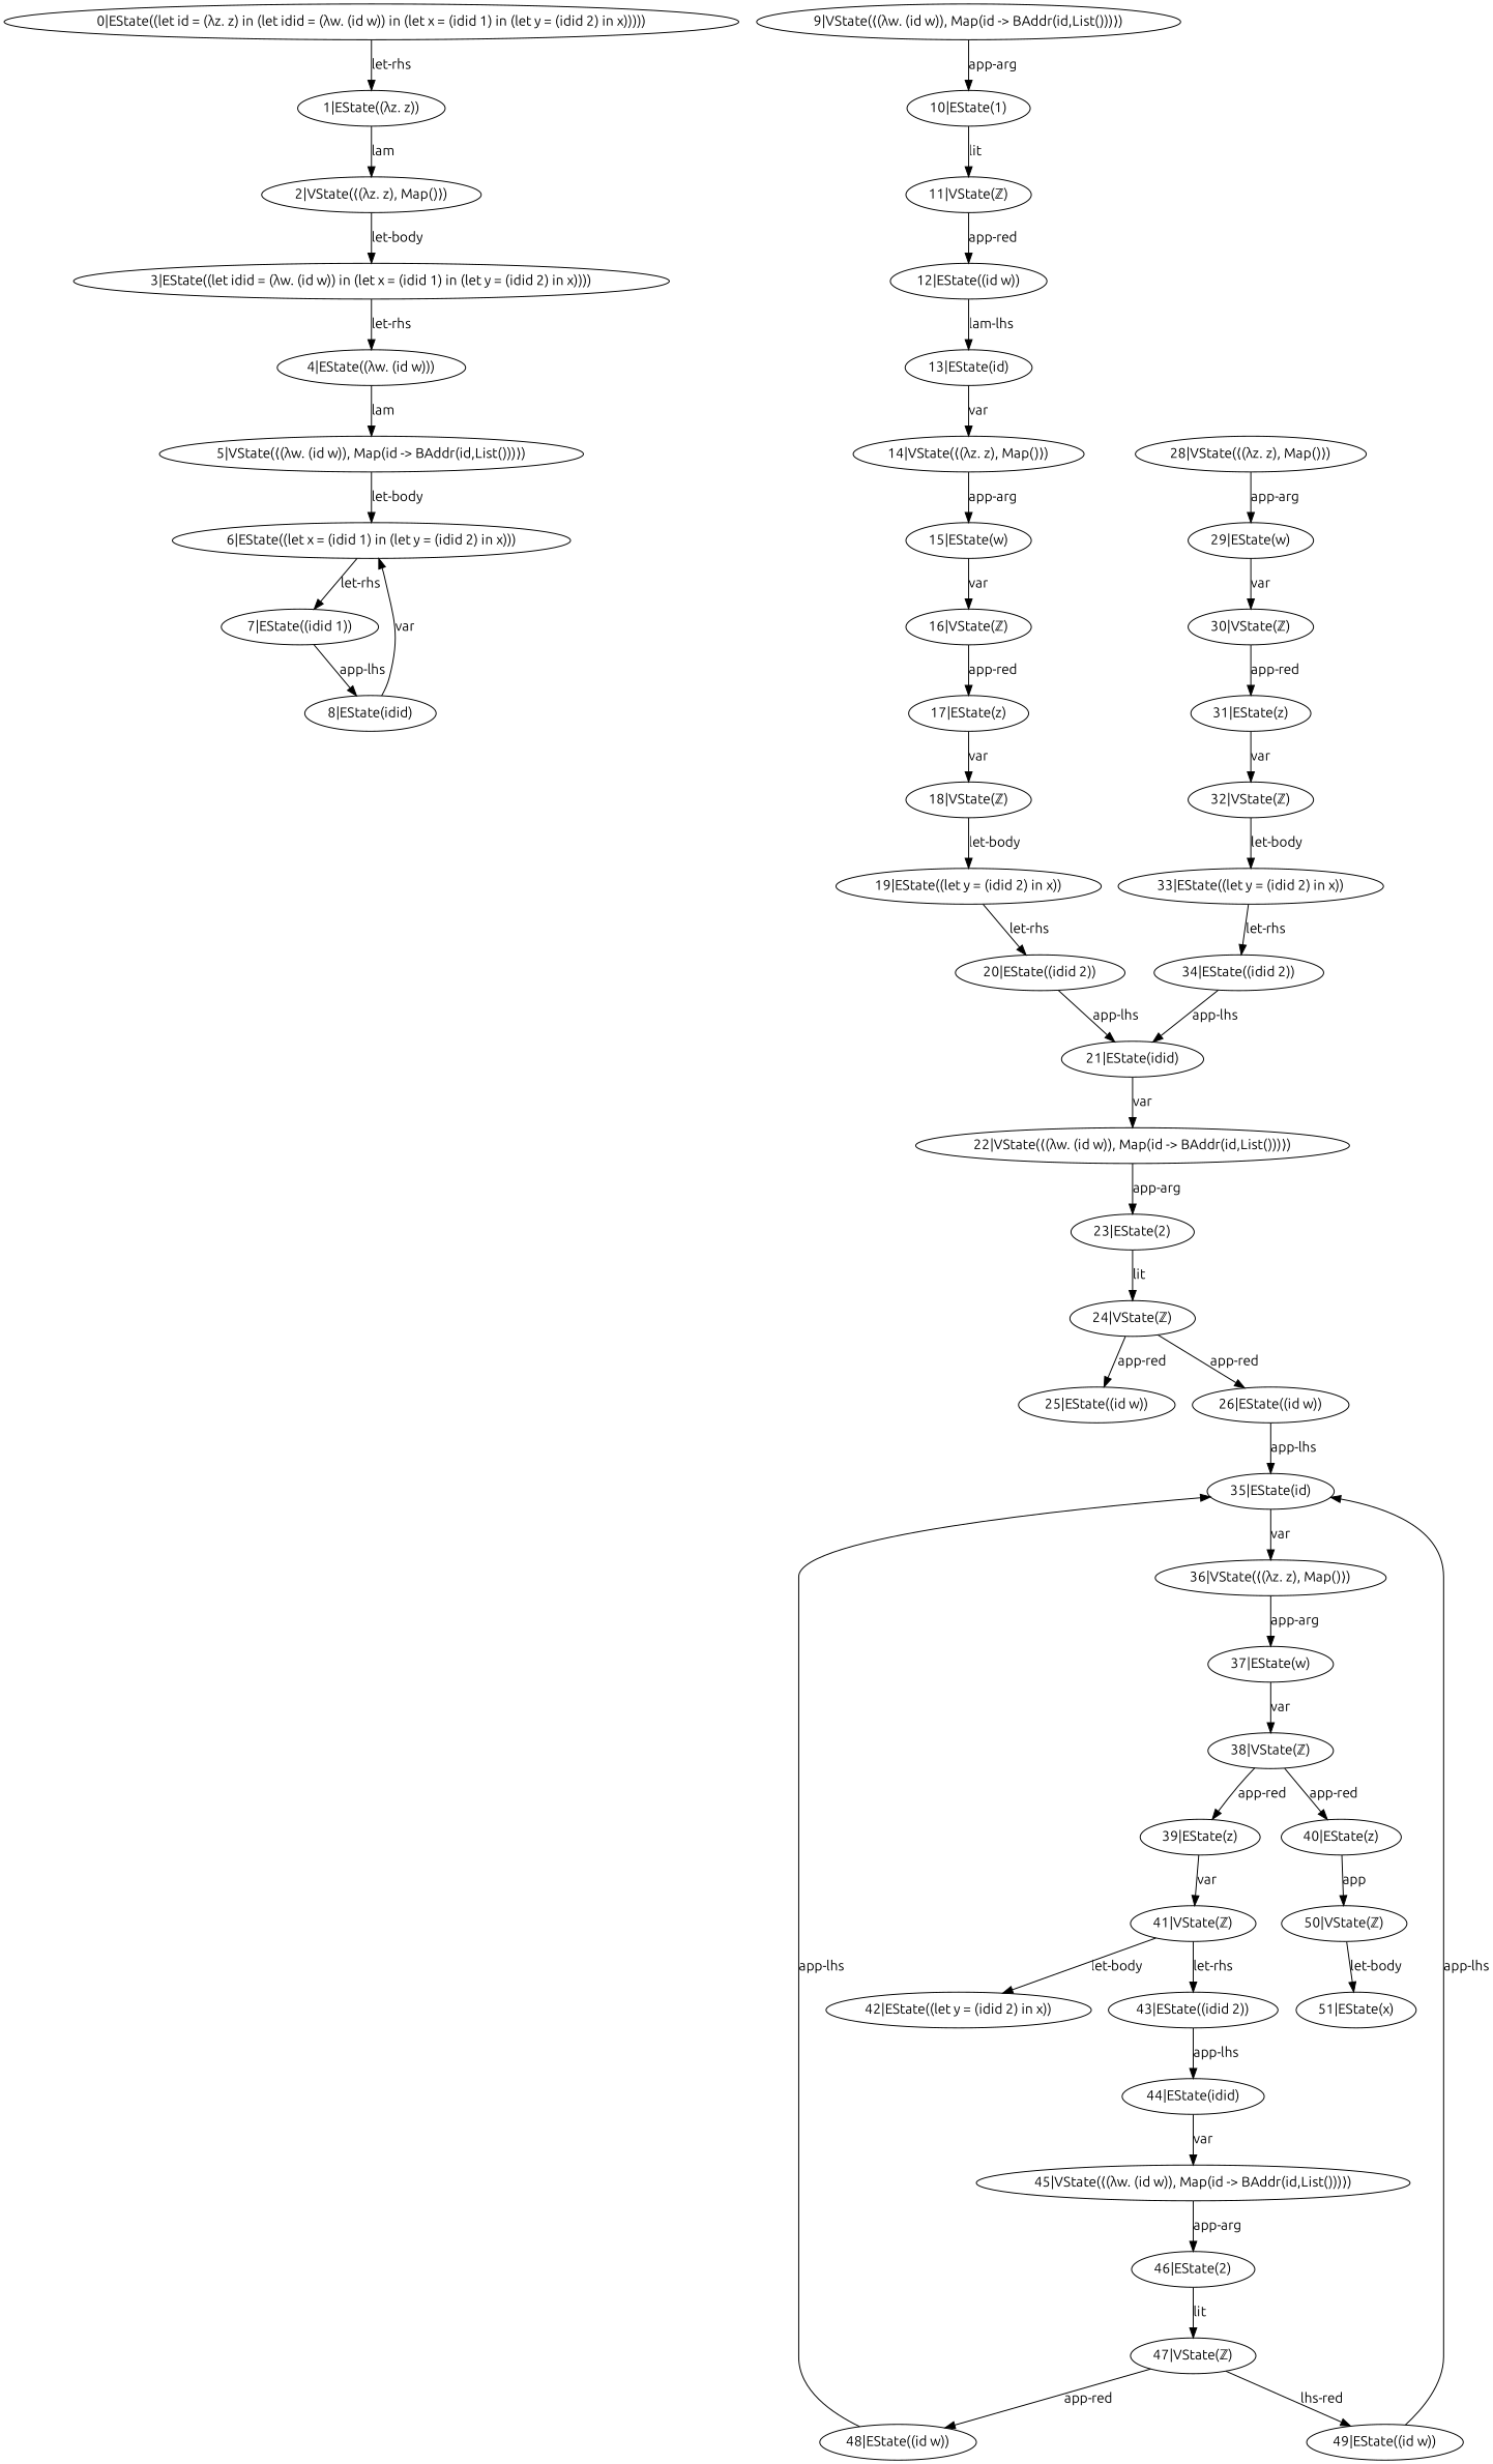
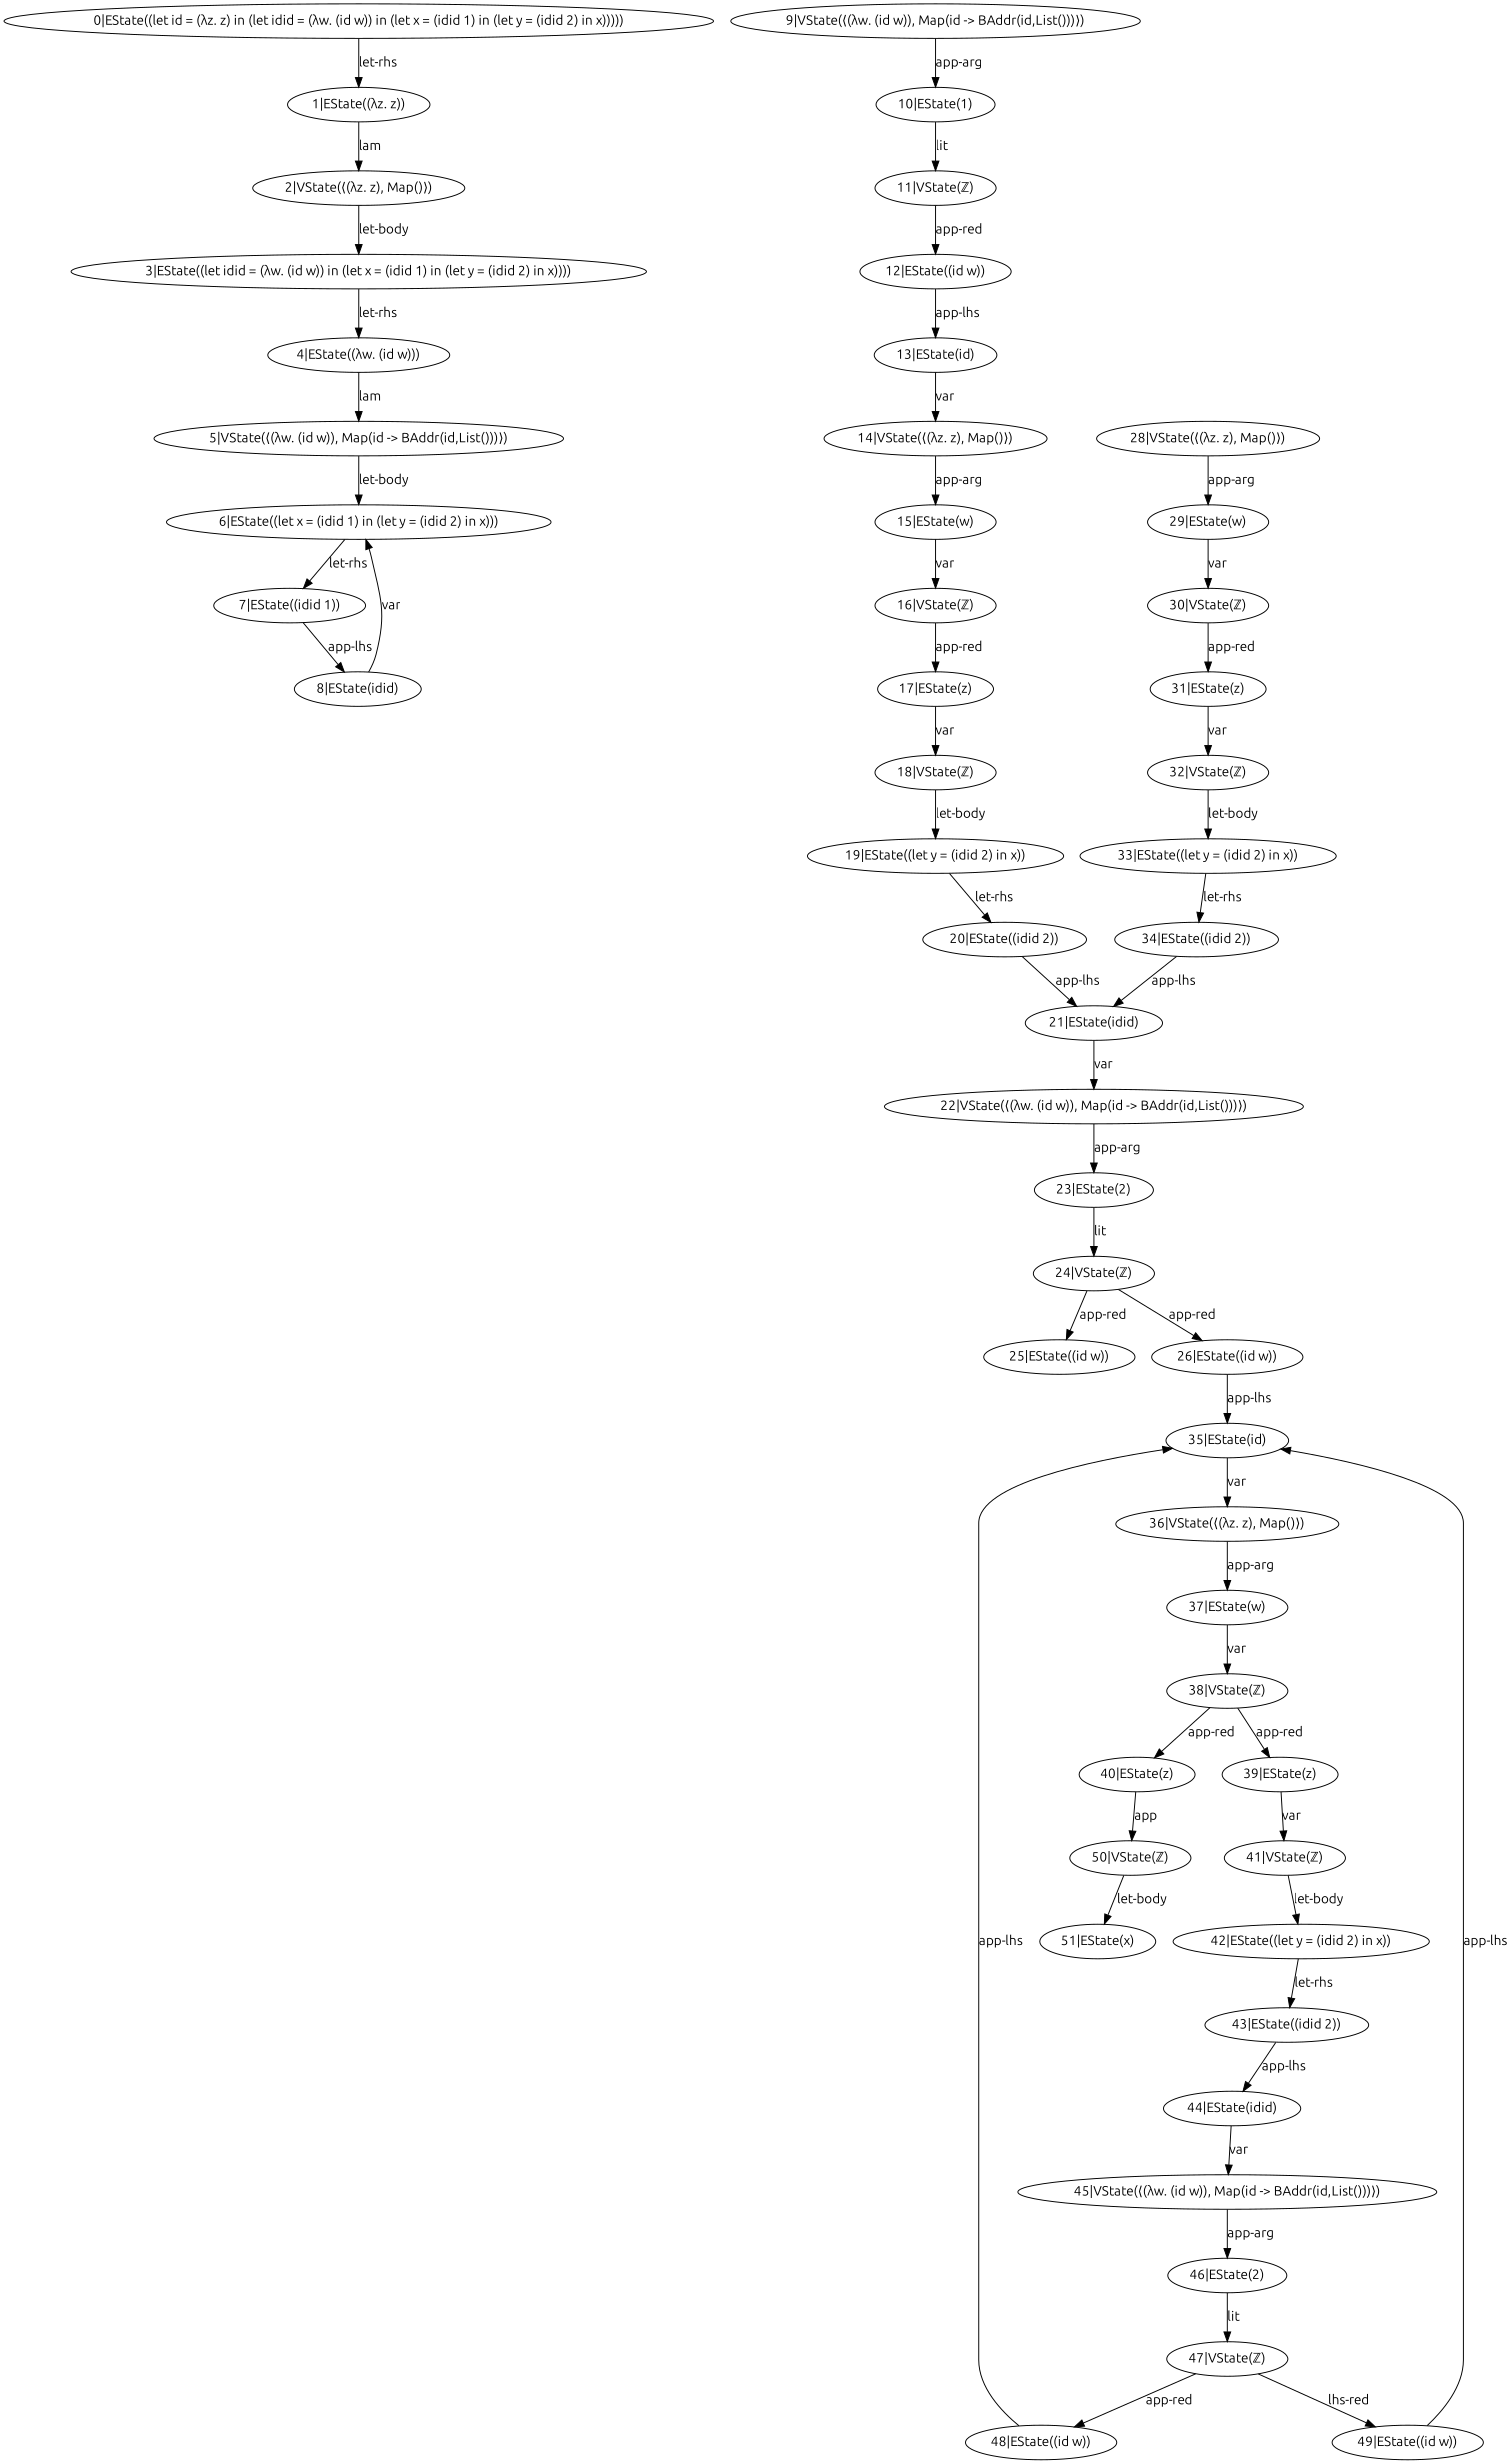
  digraph {
    fontname=Ubuntu
    node [fontname=Ubuntu]
    edge [fontname=Ubuntu]
    n1 [label="0|EState((let id = (λz. z) in (let idid = (λw. (id w)) in (let x = (idid 1) in (let y = (idid 2) in x)))))"]
    n2 [label="1|EState((λz. z))"]
    n3 [label="2|VState(⟨(λz. z), Map()⟩)"]
    n4 [label="3|EState((let idid = (λw. (id w)) in (let x = (idid 1) in (let y = (idid 2) in x))))"]
    n5 [label="4|EState((λw. (id w)))"]
    n6 [label="5|VState(⟨(λw. (id w)), Map(id -> BAddr(id,List()))⟩)"]
    n7 [label="6|EState((let x = (idid 1) in (let y = (idid 2) in x)))"]
    n8 [label="7|EState((idid 1))"]
    n9 [label="8|EState(idid)"]
    n10 [label="9|VState(⟨(λw. (id w)), Map(id -> BAddr(id,List()))⟩)"]
    n11 [label="10|EState(1)"]
    n12 [label="11|VState(ℤ)"]
    n13 [label="12|EState((id w))"]
    n14 [label="13|EState(id)"]
    n15 [label="14|VState(⟨(λz. z), Map()⟩)"]
    n16 [label="15|EState(w)"]
    n17 [label="16|VState(ℤ)"]
    n18 [label="17|EState(z)"]
    n19 [label="18|VState(ℤ)"]
    n20 [label="19|EState((let y = (idid 2) in x))"]
    n21 [label="20|EState((idid 2))"]
    n22 [label="21|EState(idid)"]
    n23 [label="22|VState(⟨(λw. (id w)), Map(id -> BAddr(id,List()))⟩)"]
    n24 [label="23|EState(2)"]
    n25 [label="24|VState(ℤ)"]
    n26 [label="25|EState((id w))"]
    n27 [label="26|EState((id w))"]
    n28 [label="35|EState(id)"]
    n29 [label="36|VState(⟨(λz. z), Map()⟩)"]
    n30 [label="28|VState(⟨(λz. z), Map()⟩)"]
    n31 [label="29|EState(w)"]
    n32 [label="30|VState(ℤ)"]
    n33 [label="31|EState(z)"]
    n34 [label="32|VState(ℤ)"]
    n35 [label="33|EState((let y = (idid 2) in x))"]
    n36 [label="34|EState((idid 2))"]
    n37 [label="37|EState(w)"]
    n38 [label="38|VState(ℤ)"]
    n39 [label="39|EState(z)"]
    n40 [label="40|EState(z)"]
    n41 [label="41|VState(ℤ)"]
    n42 [label="50|VState(ℤ)"]
    n43 [label="42|EState((let y = (idid 2) in x))"]
    n44 [label="51|EState(x)"]
    n45 [label="43|EState((idid 2))"]
    n46 [label="44|EState(idid)"]
    n47 [label="45|VState(⟨(λw. (id w)), Map(id -> BAddr(id,List()))⟩)"]
    n48 [label="46|EState(2)"]
    n49 [label="47|VState(ℤ)"]
    n50 [label="48|EState((id w))"]
    n51 [label="49|EState((id w))"]
    n1 -> n2 [label="let-rhs"]
    n2 -> n3 [label=lam]
    n3 -> n4 [label="let-body"]
    n4 -> n5 [label="let-rhs"]
    n5 -> n6 [label=lam]
    n6 -> n7 [label="let-body"]
    n7 -> n8 [label="let-rhs"]
    n8 -> n9 [label="app-lhs"]
    n9 -> n7 [label=var]
    n10 -> n11 [label="app-arg"]
    n11 -> n12 [label=lit]
    n12 -> n13 [label="app-red"]
-   n13 -> n14 [label="lam-lhs"]
+   n13 -> n14 [label="app-lhs"]
    n14 -> n15 [label=var]
    n15 -> n16 [label="app-arg"]
    n16 -> n17 [label=var]
    n17 -> n18 [label="app-red"]
    n18 -> n19 [label=var]
    n19 -> n20 [label="let-body"]
    n20 -> n21 [label="let-rhs"]
    n21 -> n22 [label="app-lhs"]
    n22 -> n23 [label=var]
    n23 -> n24 [label="app-arg"]
    n24 -> n25 [label=lit]
    n25 -> n26 [label="app-red"]
    n25 -> n27 [label="app-red"]
    n27 -> n28 [label="app-lhs"]
    n28 -> n29 [label=var]
    n29 -> n37 [label="app-arg"]
    n30 -> n31 [label="app-arg"]
    n31 -> n32 [label=var]
    n32 -> n33 [label="app-red"]
    n33 -> n34 [label=var]
    n34 -> n35 [label="let-body"]
    n35 -> n36 [label="let-rhs"]
    n36 -> n22 [label="app-lhs"]
    n37 -> n38 [label=var]
    n38 -> n39 [label="app-red"]
    n38 -> n40 [label="app-red"]
    n39 -> n41 [label=var]
    n40 -> n42 [label=app]
    n41 -> n43 [label="let-body"]
    n42 -> n44 [label="let-body"]
-   n41 -> n45 [label="let-rhs"]
+   n43 -> n45 [label="let-rhs"]
    n45 -> n46 [label="app-lhs"]
    n46 -> n47 [label=var]
    n47 -> n48 [label="app-arg"]
    n48 -> n49 [label=lit]
    n49 -> n50 [label="app-red"]
    n49 -> n51 [label="lhs-red"]
    n50 -> n28 [label="app-lhs"]
    n51 -> n28 [label="app-lhs"]
  }
